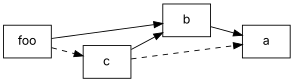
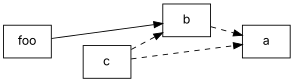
  digraph {
    fontname=Inter
    rankdir=LR
    node [fontname=Inter shape=record]
    edge [arrowtail=none fontname=Inter style=solid]
    n1 [label=foo]
    n2 [label=c]
    n3 [label=b]
    n4 [label=a]
-   n1 -> n2 [style=dashed]
    n1 -> n3
-   n2 -> n3
+   n2 -> n3 [style=dashed]
    n2 -> n4 [style=dashed]
-   n3 -> n4
+   n3 -> n4 [style=dashed]
  }
